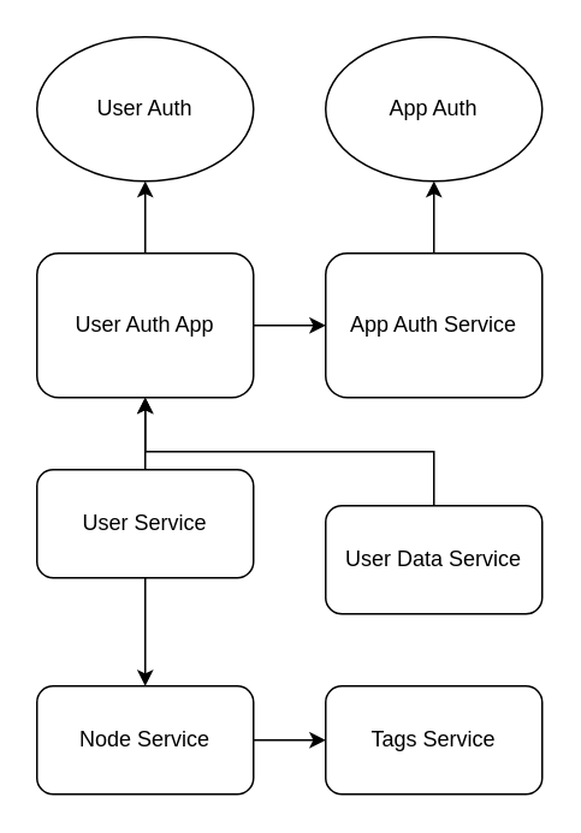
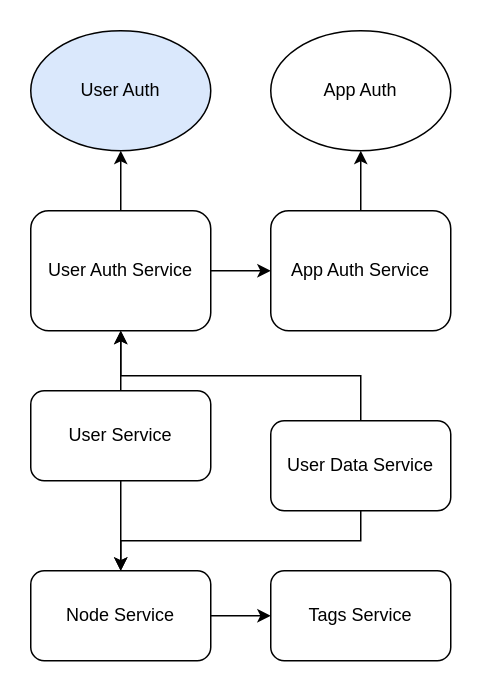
  <mxCell id="0" />
  <mxCell id="1" parent="0" />
  <mxCell id="2" style="edgeStyle=orthogonalEdgeStyle;rounded=0;orthogonalLoop=1;jettySize=auto;html=1;exitX=1;exitY=0.5;exitDx=0;exitDy=0;entryX=0;entryY=0.5;entryDx=0;entryDy=0;" edge="1" parent="1" source="4" target="6"><mxGeometry relative="1" as="geometry" /></mxCell>
  <mxCell id="3" style="edgeStyle=orthogonalEdgeStyle;rounded=0;orthogonalLoop=1;jettySize=auto;html=1;exitX=0.5;exitY=0;exitDx=0;exitDy=0;entryX=0.5;entryY=1;entryDx=0;entryDy=0;" edge="1" parent="1" source="4" target="7"><mxGeometry relative="1" as="geometry" /></mxCell>
- <mxCell id="4" value="User Auth App" style="rounded=1;whiteSpace=wrap;html=1;" vertex="1" parent="1"><mxGeometry x="20" y="140" width="120" height="80" as="geometry" /></mxCell>
+ <mxCell id="4" value="User Auth Service" style="rounded=1;whiteSpace=wrap;html=1;" vertex="1" parent="1"><mxGeometry x="20" y="140" width="120" height="80" as="geometry" /></mxCell>
  <mxCell id="5" style="edgeStyle=orthogonalEdgeStyle;rounded=0;orthogonalLoop=1;jettySize=auto;html=1;exitX=0.5;exitY=0;exitDx=0;exitDy=0;entryX=0.5;entryY=1;entryDx=0;entryDy=0;" edge="1" parent="1" source="6" target="8"><mxGeometry relative="1" as="geometry" /></mxCell>
  <mxCell id="6" value="App Auth Service" style="rounded=1;whiteSpace=wrap;html=1;" vertex="1" parent="1"><mxGeometry x="180" y="140" width="120" height="80" as="geometry" /></mxCell>
- <mxCell id="7" value="User Auth" style="ellipse;whiteSpace=wrap;html=1;" vertex="1" parent="1"><mxGeometry x="20" y="20" width="120" height="80" as="geometry" /></mxCell>
+ <mxCell id="7" value="User Auth" style="ellipse;whiteSpace=wrap;html=1;fillColor=#dae8fc;" vertex="1" parent="1"><mxGeometry x="20" y="20" width="120" height="80" as="geometry" /></mxCell>
  <mxCell id="8" value="App Auth" style="ellipse;whiteSpace=wrap;html=1;" vertex="1" parent="1"><mxGeometry x="180" y="20" width="120" height="80" as="geometry" /></mxCell>
  <mxCell id="9" style="edgeStyle=orthogonalEdgeStyle;rounded=0;orthogonalLoop=1;jettySize=auto;html=1;exitX=0.5;exitY=0;exitDx=0;exitDy=0;entryX=0.5;entryY=1;entryDx=0;entryDy=0;" edge="1" parent="1" source="11" target="4"><mxGeometry relative="1" as="geometry" /></mxCell>
  <mxCell id="10" style="edgeStyle=orthogonalEdgeStyle;rounded=0;orthogonalLoop=1;jettySize=auto;html=1;exitX=0.5;exitY=1;exitDx=0;exitDy=0;entryX=0.5;entryY=0;entryDx=0;entryDy=0;" edge="1" parent="1" source="11" target="16"><mxGeometry relative="1" as="geometry" /></mxCell>
  <mxCell id="11" value="User Service" style="rounded=1;whiteSpace=wrap;html=1;" vertex="1" parent="1"><mxGeometry x="20" y="260" width="120" height="60" as="geometry" /></mxCell>
  <mxCell id="12" style="edgeStyle=orthogonalEdgeStyle;rounded=0;orthogonalLoop=1;jettySize=auto;html=1;exitX=0.5;exitY=0;exitDx=0;exitDy=0;entryX=0.5;entryY=1;entryDx=0;entryDy=0;" edge="1" parent="1" source="14" target="4"><mxGeometry relative="1" as="geometry" /></mxCell>
+ <mxCell id="13" style="edgeStyle=orthogonalEdgeStyle;rounded=0;orthogonalLoop=1;jettySize=auto;html=1;exitX=0.5;exitY=1;exitDx=0;exitDy=0;entryX=0.5;entryY=0;entryDx=0;entryDy=0;" edge="1" parent="1" source="14" target="16"><mxGeometry relative="1" as="geometry" /></mxCell>
  <mxCell id="14" value="User Data Service" style="rounded=1;whiteSpace=wrap;html=1;" vertex="1" parent="1"><mxGeometry x="180" y="280" width="120" height="60" as="geometry" /></mxCell>
  <mxCell id="15" style="edgeStyle=orthogonalEdgeStyle;rounded=0;orthogonalLoop=1;jettySize=auto;html=1;exitX=1;exitY=0.5;exitDx=0;exitDy=0;entryX=0;entryY=0.5;entryDx=0;entryDy=0;" edge="1" parent="1" source="16" target="17"><mxGeometry relative="1" as="geometry" /></mxCell>
  <mxCell id="16" value="Node Service" style="rounded=1;whiteSpace=wrap;html=1;" vertex="1" parent="1"><mxGeometry x="20" y="380" width="120" height="60" as="geometry" /></mxCell>
  <mxCell id="17" value="Tags Service" style="rounded=1;whiteSpace=wrap;html=1;" vertex="1" parent="1"><mxGeometry x="180" y="380" width="120" height="60" as="geometry" /></mxCell>
